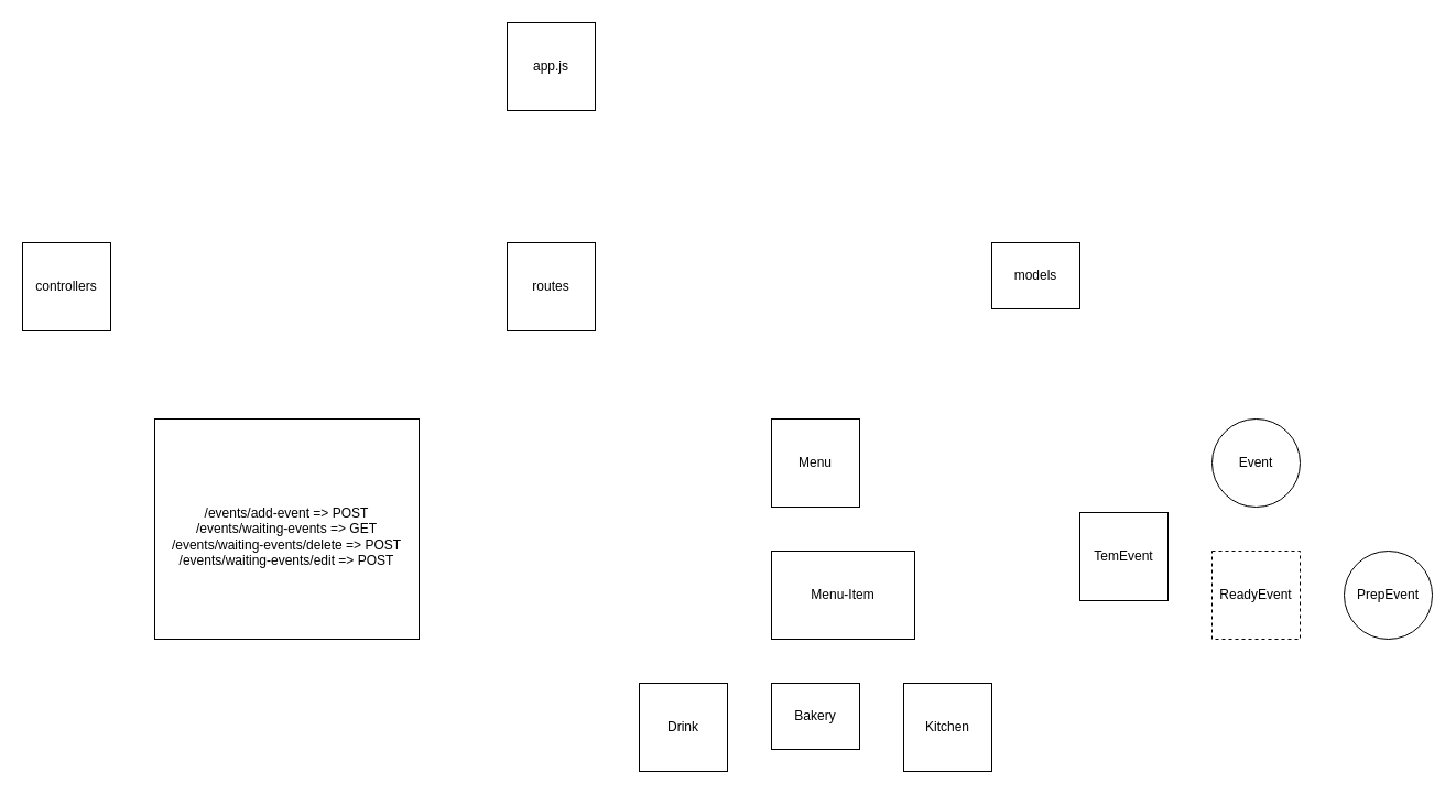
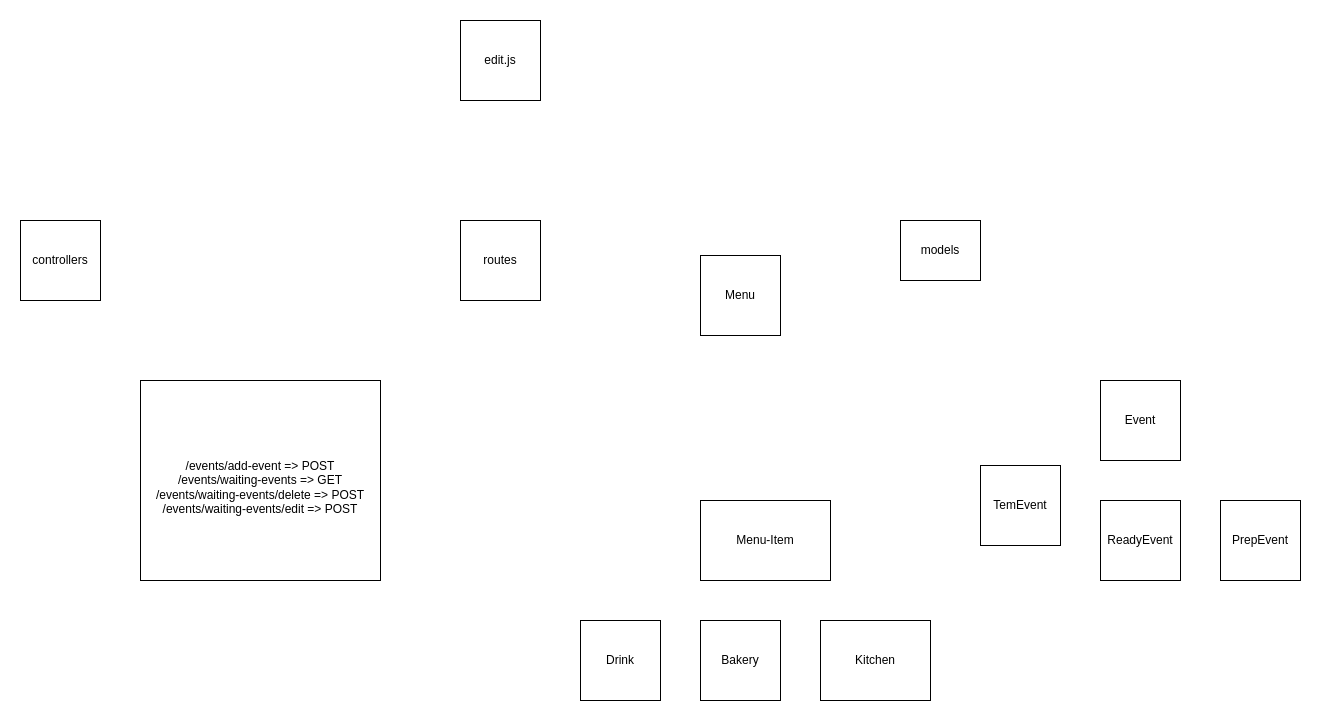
  <mxCell id="0" />
  <mxCell id="1" parent="0" />
- <mxCell id="2" value="app.js" style="whiteSpace=wrap;html=1;aspect=fixed;" vertex="1" parent="1"><mxGeometry x="460" y="20" width="80" height="80" as="geometry" /></mxCell>
+ <mxCell id="2" value="edit.js" style="whiteSpace=wrap;html=1;aspect=fixed;" vertex="1" parent="1"><mxGeometry x="460" y="20" width="80" height="80" as="geometry" /></mxCell>
  <mxCell id="3" value="controllers" style="whiteSpace=wrap;html=1;aspect=fixed;" vertex="1" parent="1"><mxGeometry x="20" y="220" width="80" height="80" as="geometry" /></mxCell>
  <mxCell id="4" value="routes" style="whiteSpace=wrap;html=1;aspect=fixed;" vertex="1" parent="1"><mxGeometry x="460" y="220" width="80" height="80" as="geometry" /></mxCell>
  <mxCell id="5" value="models" style="whiteSpace=wrap;html=1;aspect=fixed;" vertex="1" parent="1"><mxGeometry x="900" y="220" width="80" height="60" as="geometry" /></mxCell>
  <mxCell id="6" value="&lt;br&gt;/events/add-event =&amp;gt; POST&lt;br&gt;/events/waiting-events =&amp;gt; GET&lt;br&gt;/events/waiting-events/delete =&amp;gt; POST&lt;br&gt;/events/waiting-events/edit =&amp;gt; POST" style="rounded=0;whiteSpace=wrap;html=1;" vertex="1" parent="1"><mxGeometry x="140" y="380" width="240" height="200" as="geometry" /></mxCell>
- <mxCell id="7" value="Menu" style="whiteSpace=wrap;html=1;aspect=fixed;" vertex="1" parent="1"><mxGeometry x="700" y="380" width="80" height="80" as="geometry" /></mxCell>
+ <mxCell id="7" value="Menu" style="whiteSpace=wrap;html=1;aspect=fixed;" vertex="1" parent="1"><mxGeometry x="700" y="255" width="80" height="80" as="geometry" /></mxCell>
  <mxCell id="8" value="Menu-Item" style="whiteSpace=wrap;html=1;aspect=fixed;" vertex="1" parent="1"><mxGeometry x="700" y="500" width="130" height="80" as="geometry" /></mxCell>
  <mxCell id="9" value="TemEvent" style="whiteSpace=wrap;html=1;aspect=fixed;" vertex="1" parent="1"><mxGeometry x="980" y="465" width="80" height="80" as="geometry" /></mxCell>
- <mxCell id="10" value="Event" style="ellipse;whiteSpace=wrap;html=1;aspect=fixed;" vertex="1" parent="1"><mxGeometry x="1100" y="380" width="80" height="80" as="geometry" /></mxCell>
- <mxCell id="11" value="ReadyEvent" style="whiteSpace=wrap;html=1;aspect=fixed;dashed=1;" vertex="1" parent="1"><mxGeometry x="1100" y="500" width="80" height="80" as="geometry" /></mxCell>
- <mxCell id="12" value="PrepEvent" style="ellipse;whiteSpace=wrap;html=1;aspect=fixed;" vertex="1" parent="1"><mxGeometry x="1220" y="500" width="80" height="80" as="geometry" /></mxCell>
+ <mxCell id="10" value="Event" style="whiteSpace=wrap;html=1;aspect=fixed;" vertex="1" parent="1"><mxGeometry x="1100" y="380" width="80" height="80" as="geometry" /></mxCell>
+ <mxCell id="11" value="ReadyEvent" style="whiteSpace=wrap;html=1;aspect=fixed;" vertex="1" parent="1"><mxGeometry x="1100" y="500" width="80" height="80" as="geometry" /></mxCell>
+ <mxCell id="12" value="PrepEvent" style="whiteSpace=wrap;html=1;aspect=fixed;" vertex="1" parent="1"><mxGeometry x="1220" y="500" width="80" height="80" as="geometry" /></mxCell>
  <mxCell id="13" value="Drink" style="whiteSpace=wrap;html=1;aspect=fixed;" vertex="1" parent="1"><mxGeometry x="580" y="620" width="80" height="80" as="geometry" /></mxCell>
- <mxCell id="14" value="Bakery" style="whiteSpace=wrap;html=1;aspect=fixed;" vertex="1" parent="1"><mxGeometry x="700" y="620" width="80" height="60" as="geometry" /></mxCell>
- <mxCell id="15" value="Kitchen" style="whiteSpace=wrap;html=1;aspect=fixed;" vertex="1" parent="1"><mxGeometry x="820" y="620" width="80" height="80" as="geometry" /></mxCell>
+ <mxCell id="14" value="Bakery" style="whiteSpace=wrap;html=1;aspect=fixed;" vertex="1" parent="1"><mxGeometry x="700" y="620" width="80" height="80" as="geometry" /></mxCell>
+ <mxCell id="15" value="Kitchen" style="whiteSpace=wrap;html=1;aspect=fixed;" vertex="1" parent="1"><mxGeometry x="820" y="620" width="110" height="80" as="geometry" /></mxCell>
